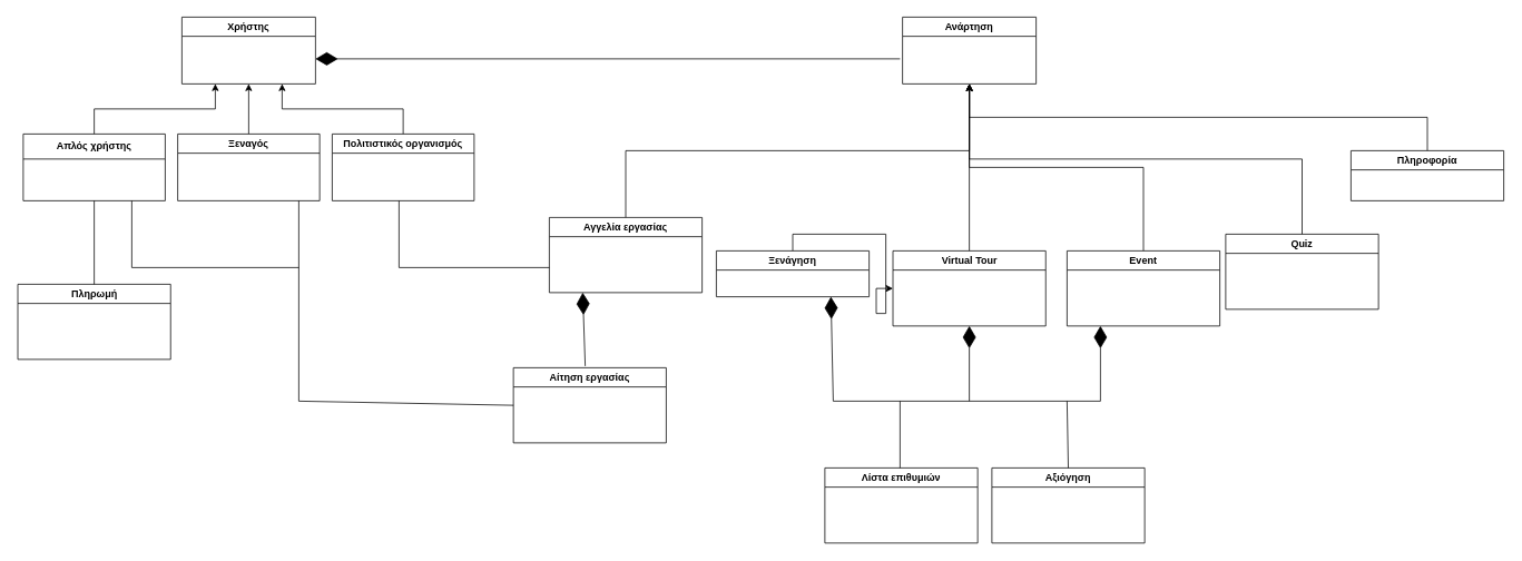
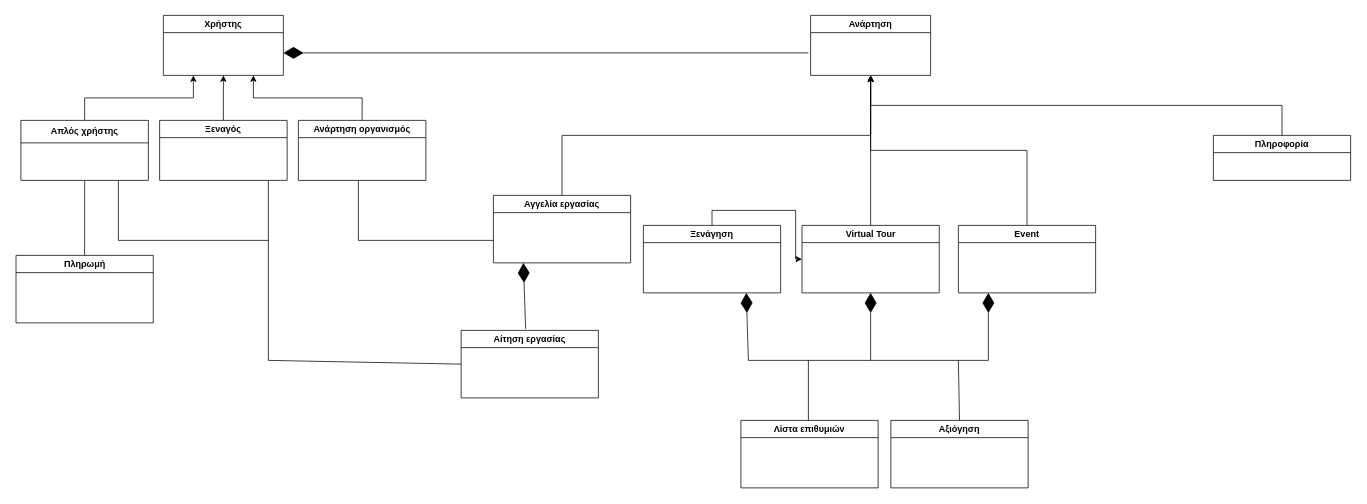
  <mxCell id="0" />
  <mxCell id="1" parent="0" />
  <mxCell id="2" style="edgeStyle=orthogonalEdgeStyle;rounded=0;orthogonalLoop=1;jettySize=auto;html=1;exitX=0.5;exitY=0;exitDx=0;exitDy=0;entryX=0.25;entryY=1;entryDx=0;entryDy=0;" parent="1" source="3" target="8" edge="1"><mxGeometry relative="1" as="geometry" /></mxCell>
  <mxCell id="3" value="Απλός χρήστης" style="swimlane;whiteSpace=wrap;html=1;startSize=30;" parent="1" vertex="1"><mxGeometry x="27" y="160" width="170" height="80" as="geometry" /></mxCell>
  <mxCell id="4" style="edgeStyle=orthogonalEdgeStyle;rounded=0;orthogonalLoop=1;jettySize=auto;html=1;exitX=0.5;exitY=0;exitDx=0;exitDy=0;entryX=0.5;entryY=1;entryDx=0;entryDy=0;" parent="1" source="5" target="8" edge="1"><mxGeometry relative="1" as="geometry" /></mxCell>
  <mxCell id="5" value="Ξεναγός" style="swimlane;whiteSpace=wrap;html=1;" parent="1" vertex="1"><mxGeometry x="212" y="160" width="170" height="80" as="geometry" /></mxCell>
  <mxCell id="6" style="edgeStyle=orthogonalEdgeStyle;rounded=0;orthogonalLoop=1;jettySize=auto;html=1;exitX=0.5;exitY=0;exitDx=0;exitDy=0;entryX=0.75;entryY=1;entryDx=0;entryDy=0;" parent="1" source="7" target="8" edge="1"><mxGeometry relative="1" as="geometry" /></mxCell>
- <mxCell id="7" value="Πολιτιστικός οργανισμός" style="swimlane;whiteSpace=wrap;html=1;" parent="1" vertex="1"><mxGeometry x="397" y="160" width="170" height="80" as="geometry" /></mxCell>
+ <mxCell id="7" value="Ανάρτηση οργανισμός" style="swimlane;whiteSpace=wrap;html=1;" parent="1" vertex="1"><mxGeometry x="397" y="160" width="170" height="80" as="geometry" /></mxCell>
  <mxCell id="8" value="Χρήστης" style="swimlane;whiteSpace=wrap;html=1;" parent="1" vertex="1"><mxGeometry x="217" y="20" width="160" height="80" as="geometry"><mxRectangle x="310" y="140" width="140" height="30" as="alternateBounds" /></mxGeometry></mxCell>
  <mxCell id="9" value="Ανάρτηση" style="swimlane;whiteSpace=wrap;html=1;fillColor=#ffffff;strokeColor=#000000;" parent="1" vertex="1"><mxGeometry x="1080" y="20" width="160" height="80" as="geometry"><mxRectangle x="310" y="140" width="140" height="30" as="alternateBounds" /></mxGeometry></mxCell>
  <mxCell id="10" style="edgeStyle=orthogonalEdgeStyle;rounded=0;orthogonalLoop=1;jettySize=auto;html=1;exitX=0.5;exitY=0;exitDx=0;exitDy=0;entryX=0.5;entryY=1;entryDx=0;entryDy=0;" parent="1" source="11" edge="1" target="9"><mxGeometry relative="1" as="geometry"><mxPoint x="1087" y="100" as="targetPoint" /></mxGeometry></mxCell>
  <mxCell id="11" value="Αγγελία εργασίας" style="swimlane;whiteSpace=wrap;html=1;" parent="1" vertex="1"><mxGeometry x="657" y="260" width="183" height="90" as="geometry" /></mxCell>
  <mxCell id="12" style="edgeStyle=orthogonalEdgeStyle;rounded=0;orthogonalLoop=1;jettySize=auto;html=1;exitX=0.5;exitY=0;exitDx=0;exitDy=0;" parent="1" source="13" target="15" edge="1"><mxGeometry relative="1" as="geometry"><mxPoint x="1160" y="110" as="targetPoint" /></mxGeometry></mxCell>
- <mxCell id="13" value="Ξενάγηση" style="swimlane;whiteSpace=wrap;html=1;" parent="1" vertex="1"><mxGeometry x="857" y="300" width="183" height="55" as="geometry" /></mxCell>
+ <mxCell id="13" value="Ξενάγηση" style="swimlane;whiteSpace=wrap;html=1;" parent="1" vertex="1"><mxGeometry x="857" y="300" width="183" height="90" as="geometry" /></mxCell>
  <mxCell id="14" style="edgeStyle=orthogonalEdgeStyle;rounded=0;orthogonalLoop=1;jettySize=auto;html=1;exitX=0.5;exitY=0;exitDx=0;exitDy=0;entryX=0.5;entryY=1;entryDx=0;entryDy=0;" parent="1" source="15" target="9" edge="1"><mxGeometry relative="1" as="geometry"><mxPoint x="1157" y="100" as="targetPoint" /></mxGeometry></mxCell>
  <mxCell id="15" value="Virtual Tour" style="swimlane;whiteSpace=wrap;html=1;" parent="1" vertex="1"><mxGeometry x="1068.5" y="300" width="183" height="90" as="geometry" /></mxCell>
  <mxCell id="16" style="edgeStyle=orthogonalEdgeStyle;rounded=0;orthogonalLoop=1;jettySize=auto;html=1;exitX=0.5;exitY=0;exitDx=0;exitDy=0;entryX=0.5;entryY=1;entryDx=0;entryDy=0;" parent="1" source="17" target="9" edge="1"><mxGeometry relative="1" as="geometry"><mxPoint x="1187" y="90" as="targetPoint" /></mxGeometry></mxCell>
  <mxCell id="17" value="Event" style="swimlane;whiteSpace=wrap;html=1;" parent="1" vertex="1"><mxGeometry x="1277" y="300" width="183" height="90" as="geometry" /></mxCell>
- <mxCell id="18" style="edgeStyle=orthogonalEdgeStyle;rounded=0;orthogonalLoop=1;jettySize=auto;html=1;exitX=0.5;exitY=0;exitDx=0;exitDy=0;entryX=0.5;entryY=1;entryDx=0;entryDy=0;" parent="1" source="19" edge="1" target="9"><mxGeometry relative="1" as="geometry"><mxPoint x="1157" y="120" as="targetPoint" /></mxGeometry></mxCell>
- <mxCell id="19" value="Quiz" style="swimlane;whiteSpace=wrap;html=1;" parent="1" vertex="1"><mxGeometry x="1467" y="280" width="183" height="90" as="geometry" /></mxCell>
  <mxCell id="20" value="Πληρωμή" style="swimlane;whiteSpace=wrap;html=1;" parent="1" vertex="1"><mxGeometry x="20.5" y="340" width="183" height="90" as="geometry" /></mxCell>
  <mxCell id="21" value="Αξιόγηση" style="swimlane;whiteSpace=wrap;html=1;" parent="1" vertex="1"><mxGeometry x="1187" y="560" width="183" height="90" as="geometry" /></mxCell>
  <mxCell id="22" value="" style="endArrow=diamondThin;endFill=1;endSize=24;html=1;rounded=0;entryX=0.5;entryY=1;entryDx=0;entryDy=0;" parent="1" target="15" edge="1"><mxGeometry width="160" relative="1" as="geometry"><mxPoint x="1160" y="480" as="sourcePoint" /><mxPoint x="1127" y="390" as="targetPoint" /><Array as="points"><mxPoint x="1160" y="480" /></Array></mxGeometry></mxCell>
  <mxCell id="23" value="" style="endArrow=diamondThin;endFill=1;endSize=24;html=1;rounded=0;entryX=0.75;entryY=1;entryDx=0;entryDy=0;" parent="1" target="13" edge="1"><mxGeometry width="160" relative="1" as="geometry"><mxPoint x="997" y="480" as="sourcePoint" /><mxPoint x="1027" y="390" as="targetPoint" /><Array as="points" /></mxGeometry></mxCell>
  <mxCell id="24" value="" style="endArrow=diamondThin;endFill=1;endSize=24;html=1;rounded=0;" parent="1" edge="1"><mxGeometry width="160" relative="1" as="geometry"><mxPoint x="1317" y="480" as="sourcePoint" /><mxPoint x="1317" y="390" as="targetPoint" /><Array as="points" /></mxGeometry></mxCell>
  <mxCell id="25" value="Αίτηση εργασίας" style="swimlane;whiteSpace=wrap;html=1;" parent="1" vertex="1"><mxGeometry x="614" y="440" width="183" height="90" as="geometry" /></mxCell>
  <mxCell id="26" value="" style="endArrow=diamondThin;endFill=1;endSize=24;html=1;rounded=0;exitX=0.47;exitY=-0.022;exitDx=0;exitDy=0;exitPerimeter=0;" parent="1" source="25" edge="1"><mxGeometry width="160" relative="1" as="geometry"><mxPoint x="707" y="430" as="sourcePoint" /><mxPoint x="697" y="350" as="targetPoint" /></mxGeometry></mxCell>
  <mxCell id="27" value="" style="endArrow=none;html=1;rounded=0;" parent="1" edge="1"><mxGeometry width="50" height="50" relative="1" as="geometry"><mxPoint x="357" y="480" as="sourcePoint" /><mxPoint x="357" y="240" as="targetPoint" /></mxGeometry></mxCell>
  <mxCell id="28" value="" style="endArrow=none;html=1;rounded=0;entryX=0;entryY=0.5;entryDx=0;entryDy=0;" parent="1" target="25" edge="1"><mxGeometry width="50" height="50" relative="1" as="geometry"><mxPoint x="357" y="480" as="sourcePoint" /><mxPoint x="377" y="300" as="targetPoint" /></mxGeometry></mxCell>
  <mxCell id="29" value="" style="endArrow=diamondThin;endFill=1;endSize=24;html=1;rounded=0;" parent="1" edge="1"><mxGeometry width="160" relative="1" as="geometry"><mxPoint x="1077" y="70" as="sourcePoint" /><mxPoint x="377" y="70" as="targetPoint" /></mxGeometry></mxCell>
  <mxCell id="30" style="edgeStyle=orthogonalEdgeStyle;rounded=0;orthogonalLoop=1;jettySize=auto;html=1;exitX=0.5;exitY=0;exitDx=0;exitDy=0;entryX=0.5;entryY=1;entryDx=0;entryDy=0;" edge="1" parent="1" source="31" target="9"><mxGeometry relative="1" as="geometry" /></mxCell>
  <mxCell id="31" value="Πληροφορία" style="swimlane;whiteSpace=wrap;html=1;" vertex="1" parent="1"><mxGeometry x="1617" y="180" width="183" height="60" as="geometry" /></mxCell>
  <mxCell id="32" value="Λίστα επιθυμιών" style="swimlane;whiteSpace=wrap;html=1;" vertex="1" parent="1"><mxGeometry x="987" y="560" width="183" height="90" as="geometry" /></mxCell>
  <mxCell id="33" value="" style="endArrow=none;html=1;rounded=0;exitX=0.5;exitY=0;exitDx=0;exitDy=0;entryX=0.5;entryY=1;entryDx=0;entryDy=0;" edge="1" parent="1" source="20" target="3"><mxGeometry width="50" height="50" relative="1" as="geometry"><mxPoint x="257" y="280" as="sourcePoint" /><mxPoint x="307" y="230" as="targetPoint" /></mxGeometry></mxCell>
  <mxCell id="34" value="" style="endArrow=none;html=1;rounded=0;" edge="1" parent="1"><mxGeometry width="50" height="50" relative="1" as="geometry"><mxPoint x="157" y="320" as="sourcePoint" /><mxPoint x="357" y="320" as="targetPoint" /></mxGeometry></mxCell>
  <mxCell id="35" value="" style="endArrow=none;html=1;rounded=0;" edge="1" parent="1"><mxGeometry width="50" height="50" relative="1" as="geometry"><mxPoint x="157" y="240" as="sourcePoint" /><mxPoint x="157" y="320" as="targetPoint" /></mxGeometry></mxCell>
  <mxCell id="36" value="" style="endArrow=none;html=1;rounded=0;" edge="1" parent="1"><mxGeometry width="50" height="50" relative="1" as="geometry"><mxPoint x="477" y="320" as="sourcePoint" /><mxPoint x="657" y="320" as="targetPoint" /></mxGeometry></mxCell>
  <mxCell id="37" value="" style="endArrow=none;html=1;rounded=0;" edge="1" parent="1"><mxGeometry width="50" height="50" relative="1" as="geometry"><mxPoint x="477" y="320" as="sourcePoint" /><mxPoint x="477" y="240" as="targetPoint" /></mxGeometry></mxCell>
  <mxCell id="38" value="" style="endArrow=none;html=1;rounded=0;" edge="1" parent="1"><mxGeometry width="50" height="50" relative="1" as="geometry"><mxPoint x="997" y="480" as="sourcePoint" /><mxPoint x="1317" y="480" as="targetPoint" /></mxGeometry></mxCell>
  <mxCell id="39" value="" style="endArrow=none;html=1;rounded=0;" edge="1" parent="1"><mxGeometry width="50" height="50" relative="1" as="geometry"><mxPoint x="1077" y="560" as="sourcePoint" /><mxPoint x="1077" y="480" as="targetPoint" /></mxGeometry></mxCell>
  <mxCell id="40" value="" style="endArrow=none;html=1;rounded=0;exitX=0.5;exitY=0;exitDx=0;exitDy=0;" edge="1" parent="1" source="21"><mxGeometry width="50" height="50" relative="1" as="geometry"><mxPoint x="1057" y="490" as="sourcePoint" /><mxPoint x="1277" y="480" as="targetPoint" /></mxGeometry></mxCell>
